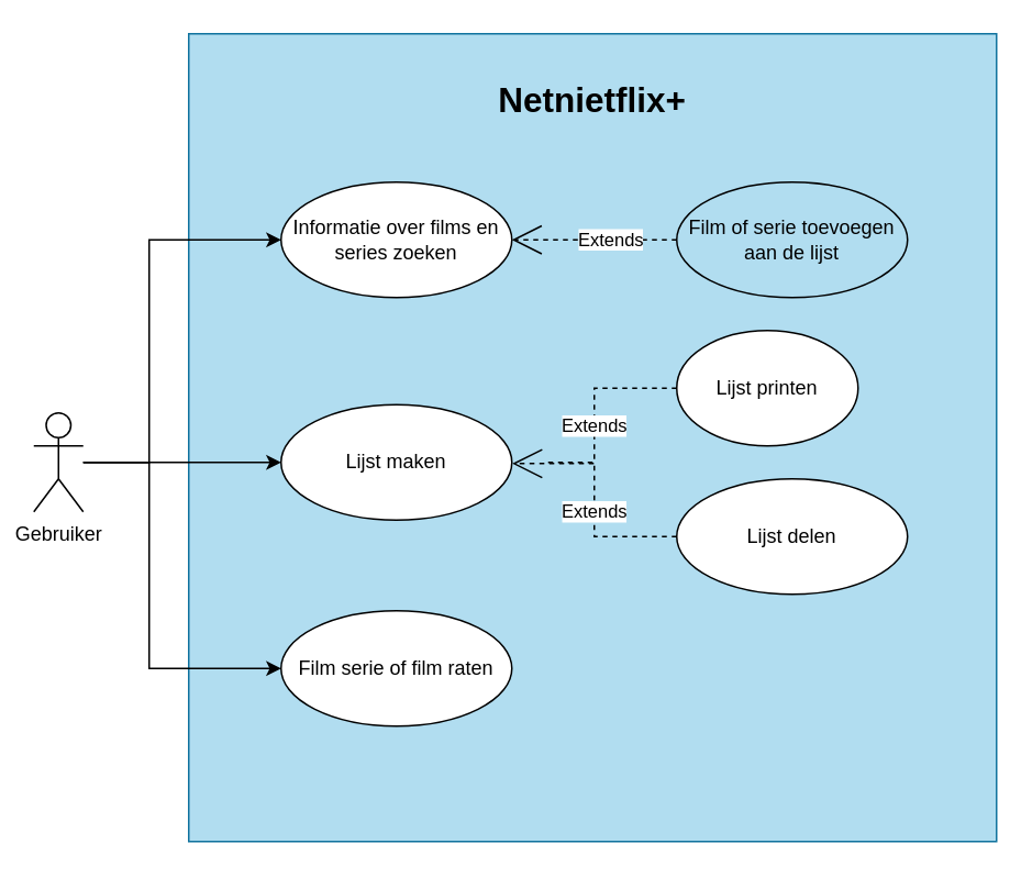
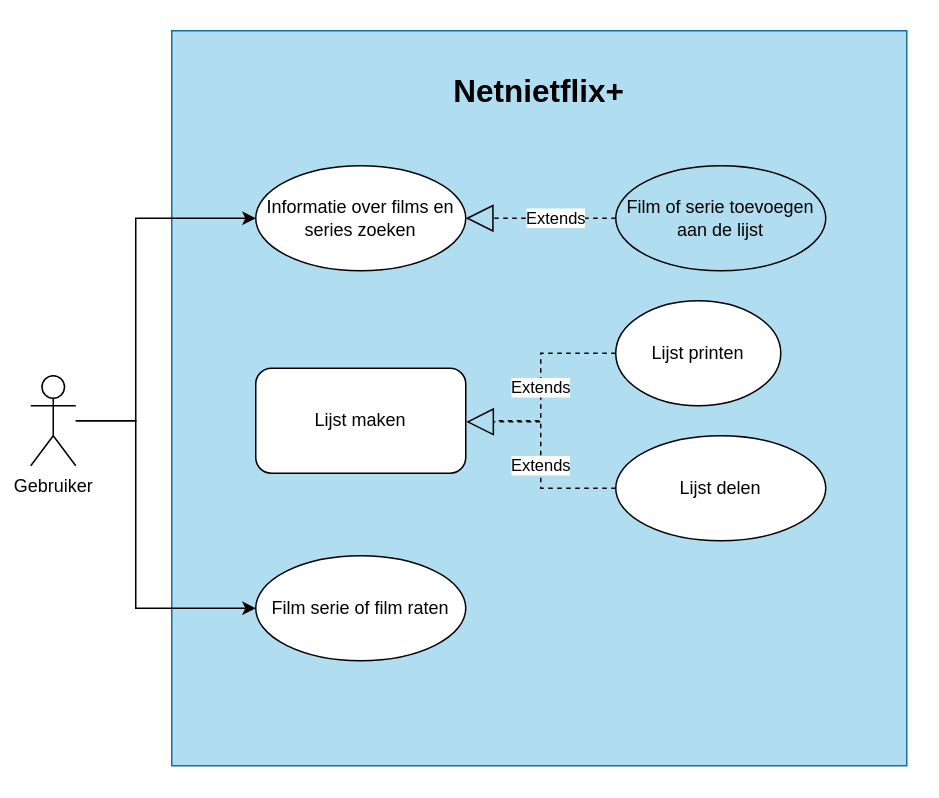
  <mxCell id="0" />
  <mxCell id="1" parent="0" />
  <mxCell id="2" value="" style="whiteSpace=wrap;html=1;aspect=fixed;fillColor=#b1ddf0;strokeColor=#10739e;" parent="1" vertex="1"><mxGeometry x="114" y="20" width="490" height="490" as="geometry" /></mxCell>
- <mxCell id="3" style="edgeStyle=orthogonalEdgeStyle;rounded=0;orthogonalLoop=1;jettySize=auto;html=1;endArrow=classic;endFill=1;" parent="1" source="4" target="7" edge="1"><mxGeometry relative="1" as="geometry" /></mxCell>
  <mxCell id="4" value="Gebruiker" style="shape=umlActor;verticalLabelPosition=bottom;verticalAlign=top;html=1;outlineConnect=0;" parent="1" vertex="1"><mxGeometry x="20" y="250" width="30" height="60" as="geometry" /></mxCell>
  <mxCell id="5" value="&lt;b&gt;&lt;font style=&quot;font-size: 21px&quot;&gt;Netnietflix+&lt;/font&gt;&lt;/b&gt;" style="text;html=1;strokeColor=none;fillColor=none;align=center;verticalAlign=middle;whiteSpace=wrap;rounded=0;" parent="1" vertex="1"><mxGeometry x="339" y="50" width="40" height="20" as="geometry" /></mxCell>
  <mxCell id="6" value="Informatie over films en series zoeken" style="ellipse;whiteSpace=wrap;html=1;" parent="1" vertex="1"><mxGeometry x="170" y="110" width="140" height="70" as="geometry" /></mxCell>
- <mxCell id="7" value="Lijst maken" style="ellipse;whiteSpace=wrap;html=1;" parent="1" vertex="1"><mxGeometry x="170" y="245" width="140" height="70" as="geometry" /></mxCell>
+ <mxCell id="7" value="Lijst maken" style="whiteSpace=wrap;html=1;rounded=1;" parent="1" vertex="1"><mxGeometry x="170" y="245" width="140" height="70" as="geometry" /></mxCell>
  <mxCell id="8" value="Lijst delen" style="ellipse;whiteSpace=wrap;html=1;" parent="1" vertex="1"><mxGeometry x="410" y="290" width="140" height="70" as="geometry" /></mxCell>
  <mxCell id="9" value="Lijst printen" style="ellipse;whiteSpace=wrap;html=1;" parent="1" vertex="1"><mxGeometry x="410" y="200" width="110" height="70" as="geometry" /></mxCell>
- <mxCell id="10" value="Extends" style="endArrow=open;endSize=16;endFill=0;html=1;dashed=1;edgeStyle=orthogonalEdgeStyle;entryX=1.002;entryY=0.51;entryDx=0;entryDy=0;entryPerimeter=0;rounded=0;" parent="1" source="9" target="7" edge="1"><mxGeometry width="160" relative="1" as="geometry"><mxPoint x="470" y="410" as="sourcePoint" /><mxPoint x="312" y="281" as="targetPoint" /><Array as="points"><mxPoint x="360" y="235" /><mxPoint x="360" y="281" /></Array></mxGeometry></mxCell>
+ <mxCell id="10" value="Extends" style="endArrow=block;endSize=16;endFill=0;html=1;dashed=1;edgeStyle=orthogonalEdgeStyle;entryX=1.002;entryY=0.51;entryDx=0;entryDy=0;entryPerimeter=0;rounded=0;" parent="1" source="9" target="7" edge="1"><mxGeometry width="160" relative="1" as="geometry"><mxPoint x="470" y="410" as="sourcePoint" /><mxPoint x="312" y="281" as="targetPoint" /><Array as="points"><mxPoint x="360" y="235" /><mxPoint x="360" y="281" /></Array></mxGeometry></mxCell>
  <mxCell id="11" value="Film of serie toevoegen aan de lijst" style="ellipse;whiteSpace=wrap;html=1;fillColor=#b1ddf0;" parent="1" vertex="1"><mxGeometry x="410" y="110" width="140" height="70" as="geometry" /></mxCell>
- <mxCell id="12" value="Extends" style="endArrow=open;endSize=16;endFill=0;html=1;entryX=1;entryY=0.5;entryDx=0;entryDy=0;exitX=0;exitY=0.5;exitDx=0;exitDy=0;dashed=1;" parent="1" source="11" target="6" edge="1"><mxGeometry x="-0.2" width="160" relative="1" as="geometry"><mxPoint x="310" y="200" as="sourcePoint" /><mxPoint x="470" y="200" as="targetPoint" /><mxPoint as="offset" /></mxGeometry></mxCell>
+ <mxCell id="12" value="Extends" style="endArrow=block;endSize=16;endFill=0;html=1;entryX=1;entryY=0.5;entryDx=0;entryDy=0;exitX=0;exitY=0.5;exitDx=0;exitDy=0;dashed=1;" parent="1" source="11" target="6" edge="1"><mxGeometry x="-0.2" width="160" relative="1" as="geometry"><mxPoint x="310" y="200" as="sourcePoint" /><mxPoint x="470" y="200" as="targetPoint" /><mxPoint as="offset" /></mxGeometry></mxCell>
  <mxCell id="13" value="Film serie of film raten" style="ellipse;whiteSpace=wrap;html=1;" parent="1" vertex="1"><mxGeometry x="170" y="370" width="140" height="70" as="geometry" /></mxCell>
  <mxCell id="14" value="" style="endArrow=classic;html=1;entryX=0;entryY=0.5;entryDx=0;entryDy=0;edgeStyle=orthogonalEdgeStyle;rounded=0;" edge="1" parent="1" target="6"><mxGeometry width="50" height="50" relative="1" as="geometry"><mxPoint x="50" y="280" as="sourcePoint" /><mxPoint x="90" y="160" as="targetPoint" /><Array as="points"><mxPoint x="90" y="280" /><mxPoint x="90" y="145" /></Array></mxGeometry></mxCell>
  <mxCell id="15" value="" style="endArrow=classic;html=1;entryX=0;entryY=0.5;entryDx=0;entryDy=0;rounded=0;edgeStyle=orthogonalEdgeStyle;" edge="1" parent="1" target="13"><mxGeometry width="50" height="50" relative="1" as="geometry"><mxPoint x="50" y="280" as="sourcePoint" /><mxPoint x="80" y="410" as="targetPoint" /><Array as="points"><mxPoint x="90" y="280" /><mxPoint x="90" y="405" /></Array></mxGeometry></mxCell>
  <mxCell id="16" value="Extends" style="endArrow=none;endSize=16;endFill=0;html=1;dashed=1;edgeStyle=orthogonalEdgeStyle;rounded=0;exitX=0;exitY=0.5;exitDx=0;exitDy=0;" edge="1" parent="1" source="8"><mxGeometry x="0.035" width="160" relative="1" as="geometry"><mxPoint x="420" y="245.034" as="sourcePoint" /><mxPoint x="330" y="280" as="targetPoint" /><Array as="points"><mxPoint x="360" y="325" /><mxPoint x="360" y="280" /></Array><mxPoint as="offset" /></mxGeometry></mxCell>
